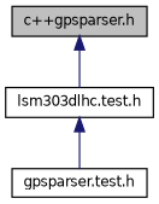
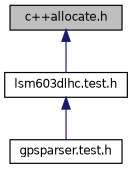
  digraph {
    node [color=black fillcolor=white fontname=Helvetica fontsize=10 shape=record style=filled]
    edge [color=midnightblue dir=back fontname=Helvetica fontsize=10 labelfontname=Helvetica labelfontsize=10 style=solid]
-   n1 [fillcolor=grey75 fontcolor=black height=0.2 label="c++gpsparser.h" width=0.4]
-   n2 [height=0.2 label="lsm303dlhc.test.h" width=0.4]
+   n1 [fillcolor=grey75 fontcolor=black height=0.2 label="c++allocate.h" width=0.4]
+   n2 [height=0.2 label="lsm603dlhc.test.h" width=0.4]
    n3 [height=0.2 label="gpsparser.test.h" width=0.4]
    n1 -> n2
    n2 -> n3
  }
